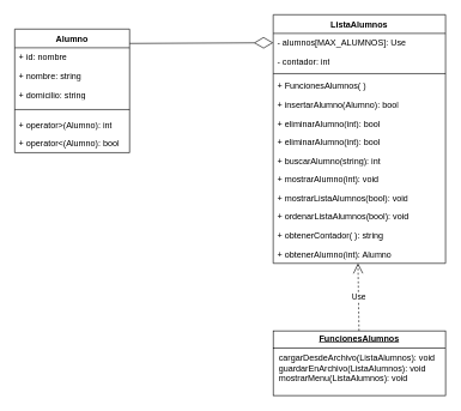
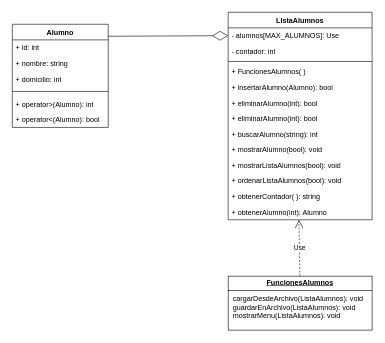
  <mxCell id="0" />
  <mxCell id="1" parent="0" />
  <mxCell id="2" value="Alumno" style="swimlane;fontStyle=1;align=center;verticalAlign=top;childLayout=stackLayout;horizontal=1;startSize=26;horizontalStack=0;resizeParent=1;resizeParentMax=0;resizeLast=0;collapsible=1;marginBottom=0;whiteSpace=wrap;html=1;" vertex="1" parent="1"><mxGeometry y="40" width="160" height="172" as="geometry" x="20" /></mxCell>
- <mxCell id="3" value="+&lt;span style=&quot;background-color: initial;&quot;&gt;&amp;nbsp;id: nombre&lt;/span&gt;" style="text;strokeColor=none;fillColor=none;align=left;verticalAlign=top;spacingLeft=4;spacingRight=4;overflow=hidden;rotatable=0;points=[[0,0.5],[1,0.5]];portConstraint=eastwest;whiteSpace=wrap;html=1;" vertex="1" parent="2"><mxGeometry y="26" width="160" height="26" as="geometry" /></mxCell>
+ <mxCell id="3" value="+&lt;span style=&quot;background-color: initial;&quot;&gt;&amp;nbsp;id: int&lt;/span&gt;" style="text;strokeColor=none;fillColor=none;align=left;verticalAlign=top;spacingLeft=4;spacingRight=4;overflow=hidden;rotatable=0;points=[[0,0.5],[1,0.5]];portConstraint=eastwest;whiteSpace=wrap;html=1;" vertex="1" parent="2"><mxGeometry y="26" width="160" height="26" as="geometry" /></mxCell>
  <mxCell id="4" value="+ nombre: string" style="text;strokeColor=none;fillColor=none;align=left;verticalAlign=top;spacingLeft=4;spacingRight=4;overflow=hidden;rotatable=0;points=[[0,0.5],[1,0.5]];portConstraint=eastwest;whiteSpace=wrap;html=1;" vertex="1" parent="2"><mxGeometry y="52" width="160" height="26" as="geometry" /></mxCell>
- <mxCell id="5" value="+ domicilio: string" style="text;strokeColor=none;fillColor=none;align=left;verticalAlign=top;spacingLeft=4;spacingRight=4;overflow=hidden;rotatable=0;points=[[0,0.5],[1,0.5]];portConstraint=eastwest;whiteSpace=wrap;html=1;" vertex="1" parent="2"><mxGeometry y="78" width="160" height="26" as="geometry" /></mxCell>
+ <mxCell id="5" value="+ domicilio: int" style="text;strokeColor=none;fillColor=none;align=left;verticalAlign=top;spacingLeft=4;spacingRight=4;overflow=hidden;rotatable=0;points=[[0,0.5],[1,0.5]];portConstraint=eastwest;whiteSpace=wrap;html=1;" vertex="1" parent="2"><mxGeometry y="78" width="160" height="26" as="geometry" /></mxCell>
  <mxCell id="6" value="" style="line;strokeWidth=1;fillColor=none;align=left;verticalAlign=middle;spacingTop=-1;spacingLeft=3;spacingRight=3;rotatable=0;labelPosition=right;points=[];portConstraint=eastwest;strokeColor=inherit;" vertex="1" parent="2"><mxGeometry y="104" width="160" height="16" as="geometry" /></mxCell>
  <mxCell id="7" value="+ operator&amp;gt;(Alumno): int" style="text;strokeColor=none;fillColor=none;align=left;verticalAlign=top;spacingLeft=4;spacingRight=4;overflow=hidden;rotatable=0;points=[[0,0.5],[1,0.5]];portConstraint=eastwest;whiteSpace=wrap;html=1;" vertex="1" parent="2"><mxGeometry y="120" width="160" height="26" as="geometry" /></mxCell>
  <mxCell id="8" value="+ operator&amp;lt;(Alumno): bool" style="text;strokeColor=none;fillColor=none;align=left;verticalAlign=top;spacingLeft=4;spacingRight=4;overflow=hidden;rotatable=0;points=[[0,0.5],[1,0.5]];portConstraint=eastwest;whiteSpace=wrap;html=1;" vertex="1" parent="2"><mxGeometry y="146" width="160" height="26" as="geometry" /></mxCell>
  <mxCell id="9" value="ListaAlumnos" style="swimlane;fontStyle=1;align=center;verticalAlign=top;childLayout=stackLayout;horizontal=1;startSize=26;horizontalStack=0;resizeParent=1;resizeParentMax=0;resizeLast=0;collapsible=1;marginBottom=0;whiteSpace=wrap;html=1;" vertex="1" parent="1"><mxGeometry x="380" width="240" height="346" as="geometry" y="20" /></mxCell>
  <mxCell id="10" value="- alumnos[MAX_ALUMNOS]: Use" style="text;strokeColor=none;fillColor=none;align=left;verticalAlign=top;spacingLeft=4;spacingRight=4;overflow=hidden;rotatable=0;points=[[0,0.5],[1,0.5]];portConstraint=eastwest;whiteSpace=wrap;html=1;" vertex="1" parent="9"><mxGeometry y="26" width="240" height="26" as="geometry" /></mxCell>
  <mxCell id="11" value="- contador: int" style="text;strokeColor=none;fillColor=none;align=left;verticalAlign=top;spacingLeft=4;spacingRight=4;overflow=hidden;rotatable=0;points=[[0,0.5],[1,0.5]];portConstraint=eastwest;whiteSpace=wrap;html=1;" vertex="1" parent="9"><mxGeometry y="52" width="240" height="26" as="geometry" /></mxCell>
  <mxCell id="12" value="" style="line;strokeWidth=1;fillColor=none;align=left;verticalAlign=middle;spacingTop=-1;spacingLeft=3;spacingRight=3;rotatable=0;labelPosition=right;points=[];portConstraint=eastwest;strokeColor=inherit;" vertex="1" parent="9"><mxGeometry y="78" width="240" height="8" as="geometry" /></mxCell>
  <mxCell id="13" value="+ FuncionesAlumnos( )" style="text;strokeColor=none;fillColor=none;align=left;verticalAlign=top;spacingLeft=4;spacingRight=4;overflow=hidden;rotatable=0;points=[[0,0.5],[1,0.5]];portConstraint=eastwest;whiteSpace=wrap;html=1;" vertex="1" parent="9"><mxGeometry y="86" width="240" height="26" as="geometry" /></mxCell>
  <mxCell id="14" value="+ insertarAlumno(Alumno): bool" style="text;strokeColor=none;fillColor=none;align=left;verticalAlign=top;spacingLeft=4;spacingRight=4;overflow=hidden;rotatable=0;points=[[0,0.5],[1,0.5]];portConstraint=eastwest;whiteSpace=wrap;html=1;" vertex="1" parent="9"><mxGeometry y="112" width="240" height="26" as="geometry" /></mxCell>
  <mxCell id="15" value="+ eliminarAlumno(int): bool" style="text;strokeColor=none;fillColor=none;align=left;verticalAlign=top;spacingLeft=4;spacingRight=4;overflow=hidden;rotatable=0;points=[[0,0.5],[1,0.5]];portConstraint=eastwest;whiteSpace=wrap;html=1;" vertex="1" parent="9"><mxGeometry y="138" width="240" height="26" as="geometry" /></mxCell>
  <mxCell id="16" value="+ eliminarAlumno(int): bool" style="text;strokeColor=none;fillColor=none;align=left;verticalAlign=top;spacingLeft=4;spacingRight=4;overflow=hidden;rotatable=0;points=[[0,0.5],[1,0.5]];portConstraint=eastwest;whiteSpace=wrap;html=1;" vertex="1" parent="9"><mxGeometry y="164" width="240" height="26" as="geometry" /></mxCell>
  <mxCell id="17" value="+ buscarAlumno(string): int" style="text;strokeColor=none;fillColor=none;align=left;verticalAlign=top;spacingLeft=4;spacingRight=4;overflow=hidden;rotatable=0;points=[[0,0.5],[1,0.5]];portConstraint=eastwest;whiteSpace=wrap;html=1;" vertex="1" parent="9"><mxGeometry y="190" width="240" height="26" as="geometry" /></mxCell>
- <mxCell id="18" value="+ mostrarAlumno(int): void" style="text;strokeColor=none;fillColor=none;align=left;verticalAlign=top;spacingLeft=4;spacingRight=4;overflow=hidden;rotatable=0;points=[[0,0.5],[1,0.5]];portConstraint=eastwest;whiteSpace=wrap;html=1;" vertex="1" parent="9"><mxGeometry y="216" width="240" height="26" as="geometry" /></mxCell>
+ <mxCell id="18" value="+ mostrarAlumno(bool): void" style="text;strokeColor=none;fillColor=none;align=left;verticalAlign=top;spacingLeft=4;spacingRight=4;overflow=hidden;rotatable=0;points=[[0,0.5],[1,0.5]];portConstraint=eastwest;whiteSpace=wrap;html=1;" vertex="1" parent="9"><mxGeometry y="216" width="240" height="26" as="geometry" /></mxCell>
  <mxCell id="19" value="+ mostrarListaAlumnos(bool): void" style="text;strokeColor=none;fillColor=none;align=left;verticalAlign=top;spacingLeft=4;spacingRight=4;overflow=hidden;rotatable=0;points=[[0,0.5],[1,0.5]];portConstraint=eastwest;whiteSpace=wrap;html=1;" vertex="1" parent="9"><mxGeometry y="242" width="240" height="26" as="geometry" /></mxCell>
  <mxCell id="20" value="+ ordenarListaAlumnos(bool): void" style="text;strokeColor=none;fillColor=none;align=left;verticalAlign=top;spacingLeft=4;spacingRight=4;overflow=hidden;rotatable=0;points=[[0,0.5],[1,0.5]];portConstraint=eastwest;whiteSpace=wrap;html=1;" vertex="1" parent="9"><mxGeometry y="268" width="240" height="26" as="geometry" /></mxCell>
  <mxCell id="21" value="+ obtenerContador( ): string" style="text;strokeColor=none;fillColor=none;align=left;verticalAlign=top;spacingLeft=4;spacingRight=4;overflow=hidden;rotatable=0;points=[[0,0.5],[1,0.5]];portConstraint=eastwest;whiteSpace=wrap;html=1;" vertex="1" parent="9"><mxGeometry y="294" width="240" height="26" as="geometry" /></mxCell>
  <mxCell id="22" value="+ obtenerAlumno(int): Alumno" style="text;strokeColor=none;fillColor=none;align=left;verticalAlign=top;spacingLeft=4;spacingRight=4;overflow=hidden;rotatable=0;points=[[0,0.5],[1,0.5]];portConstraint=eastwest;whiteSpace=wrap;html=1;" vertex="1" parent="9"><mxGeometry y="320" width="240" height="26" as="geometry" /></mxCell>
  <mxCell id="23" value="&lt;p style=&quot;margin:0px;margin-top:4px;text-align:center;text-decoration:underline;&quot;&gt;&lt;b&gt;FuncionesAlumnos&lt;/b&gt;&lt;/p&gt;&lt;hr size=&quot;1&quot; style=&quot;border-style:solid;&quot;&gt;&lt;p style=&quot;margin:0px;margin-left:8px;&quot;&gt;cargarDesdeArchivo(ListaAlumnos): void&lt;br&gt;guardarEnArchivo(ListaAlumnos): void&lt;br&gt;mostrarMenu(ListaAlumnos): void&lt;/p&gt;" style="verticalAlign=top;align=left;overflow=fill;html=1;whiteSpace=wrap;" vertex="1" parent="1"><mxGeometry x="380" y="460" width="240" height="90" as="geometry" /></mxCell>
  <mxCell id="24" value="Use" style="endArrow=open;endSize=12;dashed=1;html=1;rounded=0;entryX=0.492;entryY=1;entryDx=0;entryDy=0;entryPerimeter=0;" edge="1" parent="1" target="22"><mxGeometry width="160" relative="1" as="geometry"><mxPoint x="499.48" y="460" as="sourcePoint" /><mxPoint x="500.52" y="370.002" as="targetPoint" /></mxGeometry></mxCell>
  <mxCell id="25" value="" style="endArrow=diamondThin;endFill=0;endSize=24;html=1;rounded=0;entryX=0;entryY=0.5;entryDx=0;entryDy=0;" edge="1" parent="1" target="10"><mxGeometry width="160" relative="1" as="geometry"><mxPoint x="180" y="60" as="sourcePoint" /><mxPoint x="340" y="60" as="targetPoint" /></mxGeometry></mxCell>
